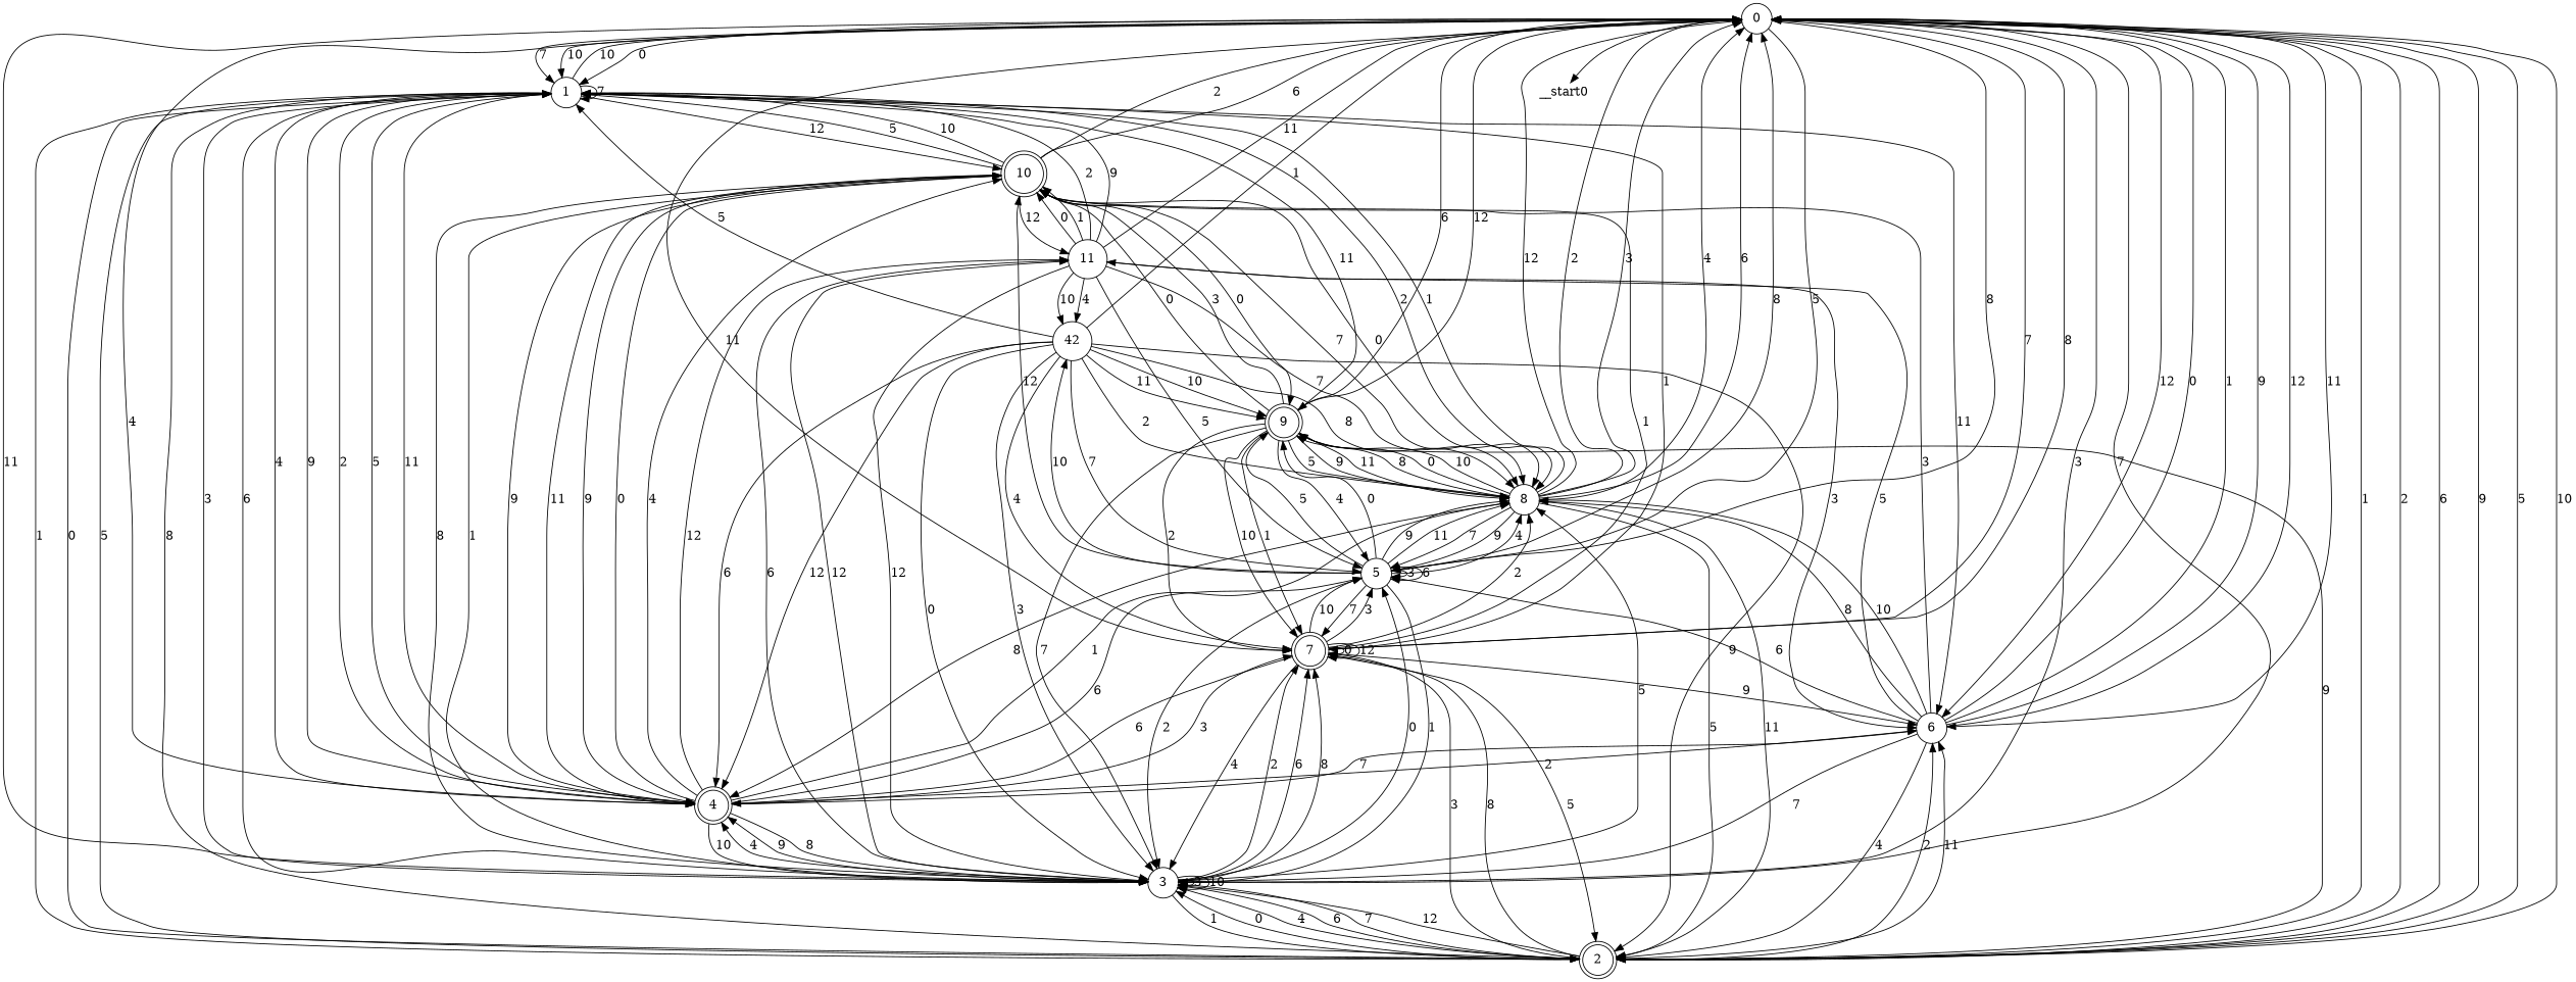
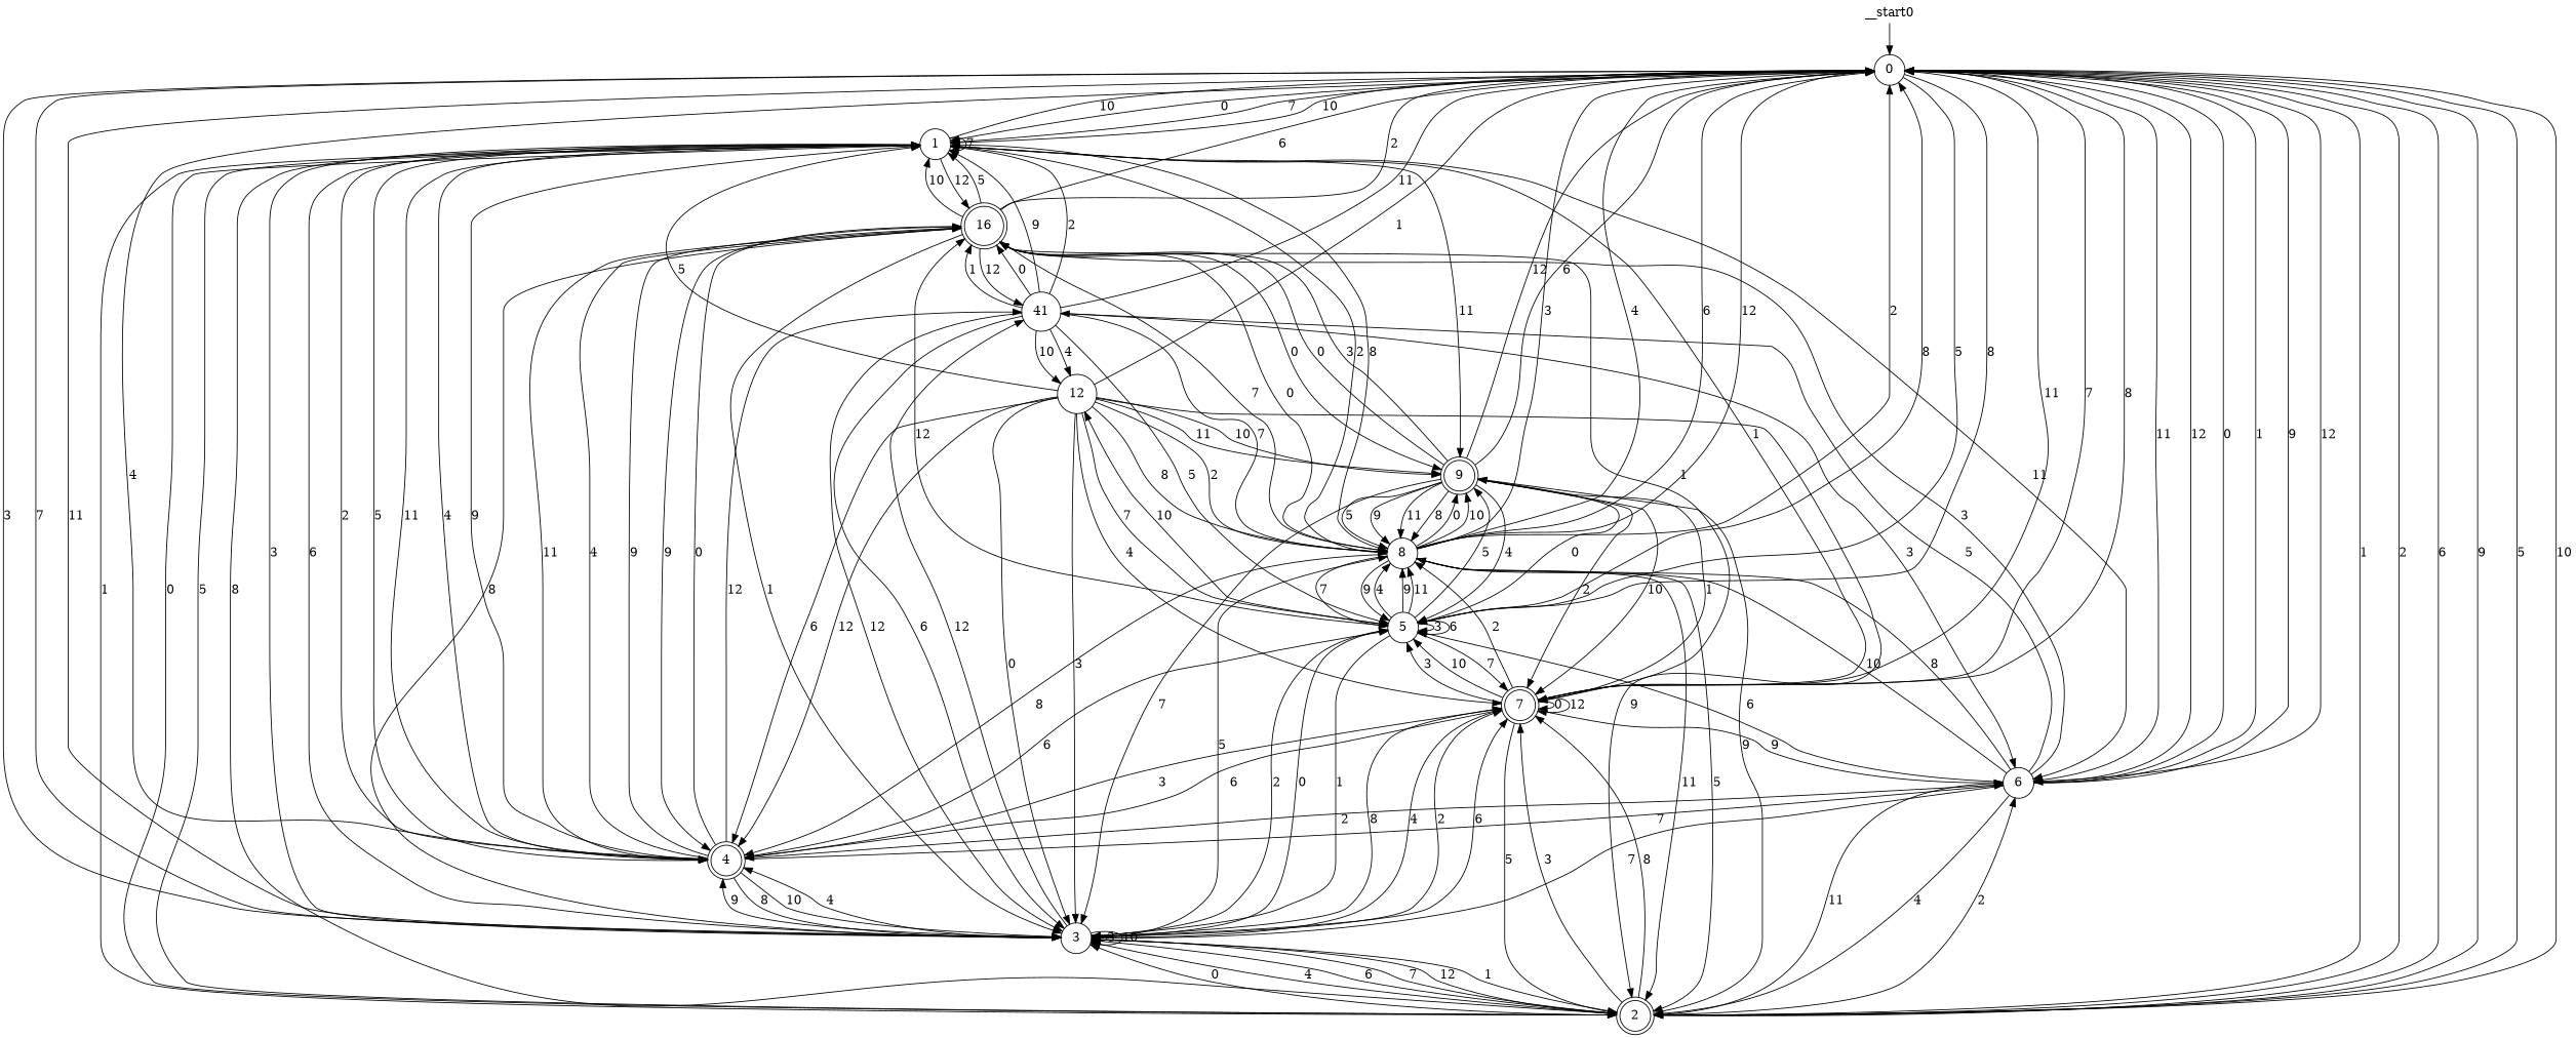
  digraph {
    node [shape=circle]
    n1 [label=0]
    n2 [label=1]
    n3 [label=2 shape=doublecircle]
    n4 [label=3]
    n5 [label=4 shape=doublecircle]
    n6 [label=5]
    n7 [label=6]
    n8 [label=7 shape=doublecircle]
    n9 [label=8]
    n10 [label=9 shape=doublecircle]
-   n11 [label=10 shape=doublecircle]
-   n12 [label=11]
-   n13 [label=42]
+   n11 [label=16 shape=doublecircle]
+   n12 [label=41]
+   n13 [label=12]
    __start0 [height=0 shape=none width=0]
    n1 -> n2 [label=0]
    n1 -> n2 [label=7]
    n1 -> n2 [label=10]
    n1 -> n3 [label=1]
    n1 -> n3 [label=2]
    n1 -> n3 [label=6]
    n1 -> n3 [label=9]
    n1 -> n4 [label=3]
    n1 -> n5 [label=4]
    n1 -> n6 [label=5]
    n1 -> n6 [label=8]
    n1 -> n7 [label=11]
    n1 -> n7 [label=12]
    n2 -> n1 [label=10]
    n2 -> n2 [label=7]
    n2 -> n3 [label=0]
    n2 -> n3 [label=5]
    n2 -> n3 [label=8]
    n2 -> n4 [label=3]
    n2 -> n4 [label=6]
    n2 -> n5 [label=4]
    n2 -> n5 [label=9]
    n2 -> n7 [label=11]
    n2 -> n8 [label=1]
    n2 -> n9 [label=2]
    n2 -> n10 [label=11]
    n2 -> n11 [label=12]
    n3 -> n1 [label=5]
    n3 -> n1 [label=10]
    n3 -> n2 [label=1]
    n3 -> n4 [label=0]
    n3 -> n4 [label=4]
    n3 -> n4 [label=6]
    n3 -> n4 [label=7]
    n3 -> n4 [label=12]
    n3 -> n7 [label=2]
    n3 -> n7 [label=11]
    n3 -> n8 [label=3]
    n3 -> n8 [label=8]
    n3 -> n10 [label=9]
    n4 -> n1 [label=7]
    n4 -> n1 [label=11]
    n4 -> n3 [label=1]
    n4 -> n4 [label=3]
    n4 -> n4 [label=10]
    n4 -> n5 [label=4]
    n4 -> n5 [label=9]
    n4 -> n6 [label=0]
    n4 -> n8 [label=2]
    n4 -> n8 [label=6]
    n4 -> n8 [label=8]
    n4 -> n9 [label=5]
    n4 -> n12 [label=12]
    n5 -> n2 [label=2]
    n5 -> n2 [label=5]
    n5 -> n2 [label=11]
    n5 -> n4 [label=8]
    n5 -> n4 [label=10]
    n5 -> n6 [label=6]
    n5 -> n7 [label=7]
    n5 -> n8 [label=3]
-   n5 -> n9 [label=1]
    n5 -> n11 [label=0]
    n5 -> n11 [label=4]
    n5 -> n11 [label=9]
    n5 -> n12 [label=12]
    n6 -> n1 [label=8]
    n6 -> n4 [label=1]
    n6 -> n4 [label=2]
    n6 -> n6 [label=3]
    n6 -> n6 [label=6]
    n6 -> n8 [label=7]
    n6 -> n9 [label=4]
    n6 -> n9 [label=9]
    n6 -> n9 [label=11]
    n6 -> n10 [label=0]
    n6 -> n10 [label=5]
    n6 -> n11 [label=12]
    n6 -> n13 [label=10]
    n7 -> n1 [label=0]
    n7 -> n1 [label=1]
    n7 -> n1 [label=9]
    n7 -> n1 [label=12]
    n7 -> n3 [label=4]
    n7 -> n4 [label=7]
    n7 -> n5 [label=2]
    n7 -> n6 [label=6]
    n7 -> n9 [label=8]
    n7 -> n9 [label=10]
    n7 -> n11 [label=3]
    n7 -> n12 [label=5]
    n8 -> n1 [label=7]
    n8 -> n1 [label=8]
    n8 -> n1 [label=11]
    n8 -> n3 [label=5]
    n8 -> n4 [label=4]
    n8 -> n5 [label=6]
    n8 -> n6 [label=3]
    n8 -> n6 [label=10]
    n8 -> n7 [label=9]
    n8 -> n8 [label=0]
    n8 -> n8 [label=12]
    n8 -> n9 [label=2]
    n8 -> n11 [label=1]
    n9 -> n1 [label=2]
    n9 -> n1 [label=3]
    n9 -> n1 [label=4]
    n9 -> n1 [label=6]
    n9 -> n1 [label=12]
-   n9 -> n2 [label=1]
+   n9 -> n2 [label=8]
    n9 -> n3 [label=5]
    n9 -> n3 [label=11]
    n9 -> n5 [label=8]
    n9 -> n6 [label=7]
    n9 -> n6 [label=9]
    n9 -> n10 [label=0]
    n9 -> n10 [label=10]
    n10 -> n1 [label=6]
    n10 -> n1 [label=12]
    n10 -> n4 [label=7]
    n10 -> n6 [label=4]
    n10 -> n8 [label=1]
    n10 -> n8 [label=2]
    n10 -> n8 [label=10]
    n10 -> n9 [label=5]
    n10 -> n9 [label=8]
    n10 -> n9 [label=9]
    n10 -> n9 [label=11]
    n10 -> n11 [label=0]
    n10 -> n11 [label=3]
    n11 -> n1 [label=2]
    n11 -> n1 [label=6]
    n11 -> n2 [label=5]
    n11 -> n2 [label=10]
    n11 -> n4 [label=1]
    n11 -> n4 [label=8]
    n11 -> n5 [label=9]
    n11 -> n5 [label=11]
    n11 -> n9 [label=0]
    n11 -> n9 [label=7]
    n11 -> n10 [label=0]
    n11 -> n12 [label=12]
    n12 -> n1 [label=11]
    n12 -> n2 [label=2]
    n12 -> n2 [label=9]
    n12 -> n4 [label=6]
    n12 -> n4 [label=12]
    n12 -> n6 [label=5]
    n12 -> n7 [label=3]
    n12 -> n9 [label=7]
    n12 -> n11 [label=0]
    n12 -> n11 [label=1]
    n12 -> n13 [label=4]
    n12 -> n13 [label=10]
    n13 -> n1 [label=1]
    n13 -> n2 [label=5]
    n13 -> n3 [label=9]
    n13 -> n4 [label=0]
    n13 -> n4 [label=3]
    n13 -> n5 [label=6]
    n13 -> n5 [label=12]
    n13 -> n6 [label=7]
    n13 -> n8 [label=4]
    n13 -> n9 [label=2]
    n13 -> n9 [label=8]
    n13 -> n10 [label=10]
    n13 -> n10 [label=11]
-   n1 -> __start0
+   __start0 -> n1
  }
